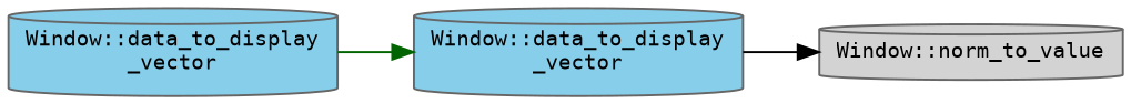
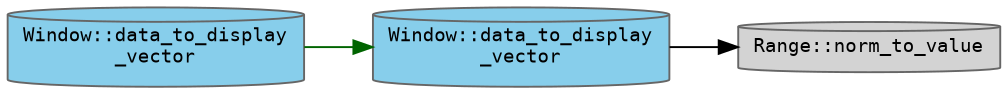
  digraph {
    rankdir=LR
    fontname="DejaVu Sans Mono"
    node [color=grey40 fillcolor=skyblue fontname="DejaVu Sans Mono" fontsize=10 shape=cylinder style=filled]
    edge [fontname="DejaVu Sans Mono" fontsize=10 labelfontname=Helvetica labelfontsize=10 style=solid]
    n1 [color=gray40 fontcolor=black height=0.2 label="Window::data_to_display\l_vector" width=0.4]
    n2 [height=0.2 label="Window::data_to_display\l_vector" width=0.4]
-   n3 [fillcolor=lightgrey height=0.2 label="Window::norm_to_value" width=0.4]
+   n3 [fillcolor=lightgrey height=0.2 label="Range::norm_to_value" width=0.4]
    n1 -> n2 [color=darkgreen]
    n2 -> n3 [color=black]
  }
